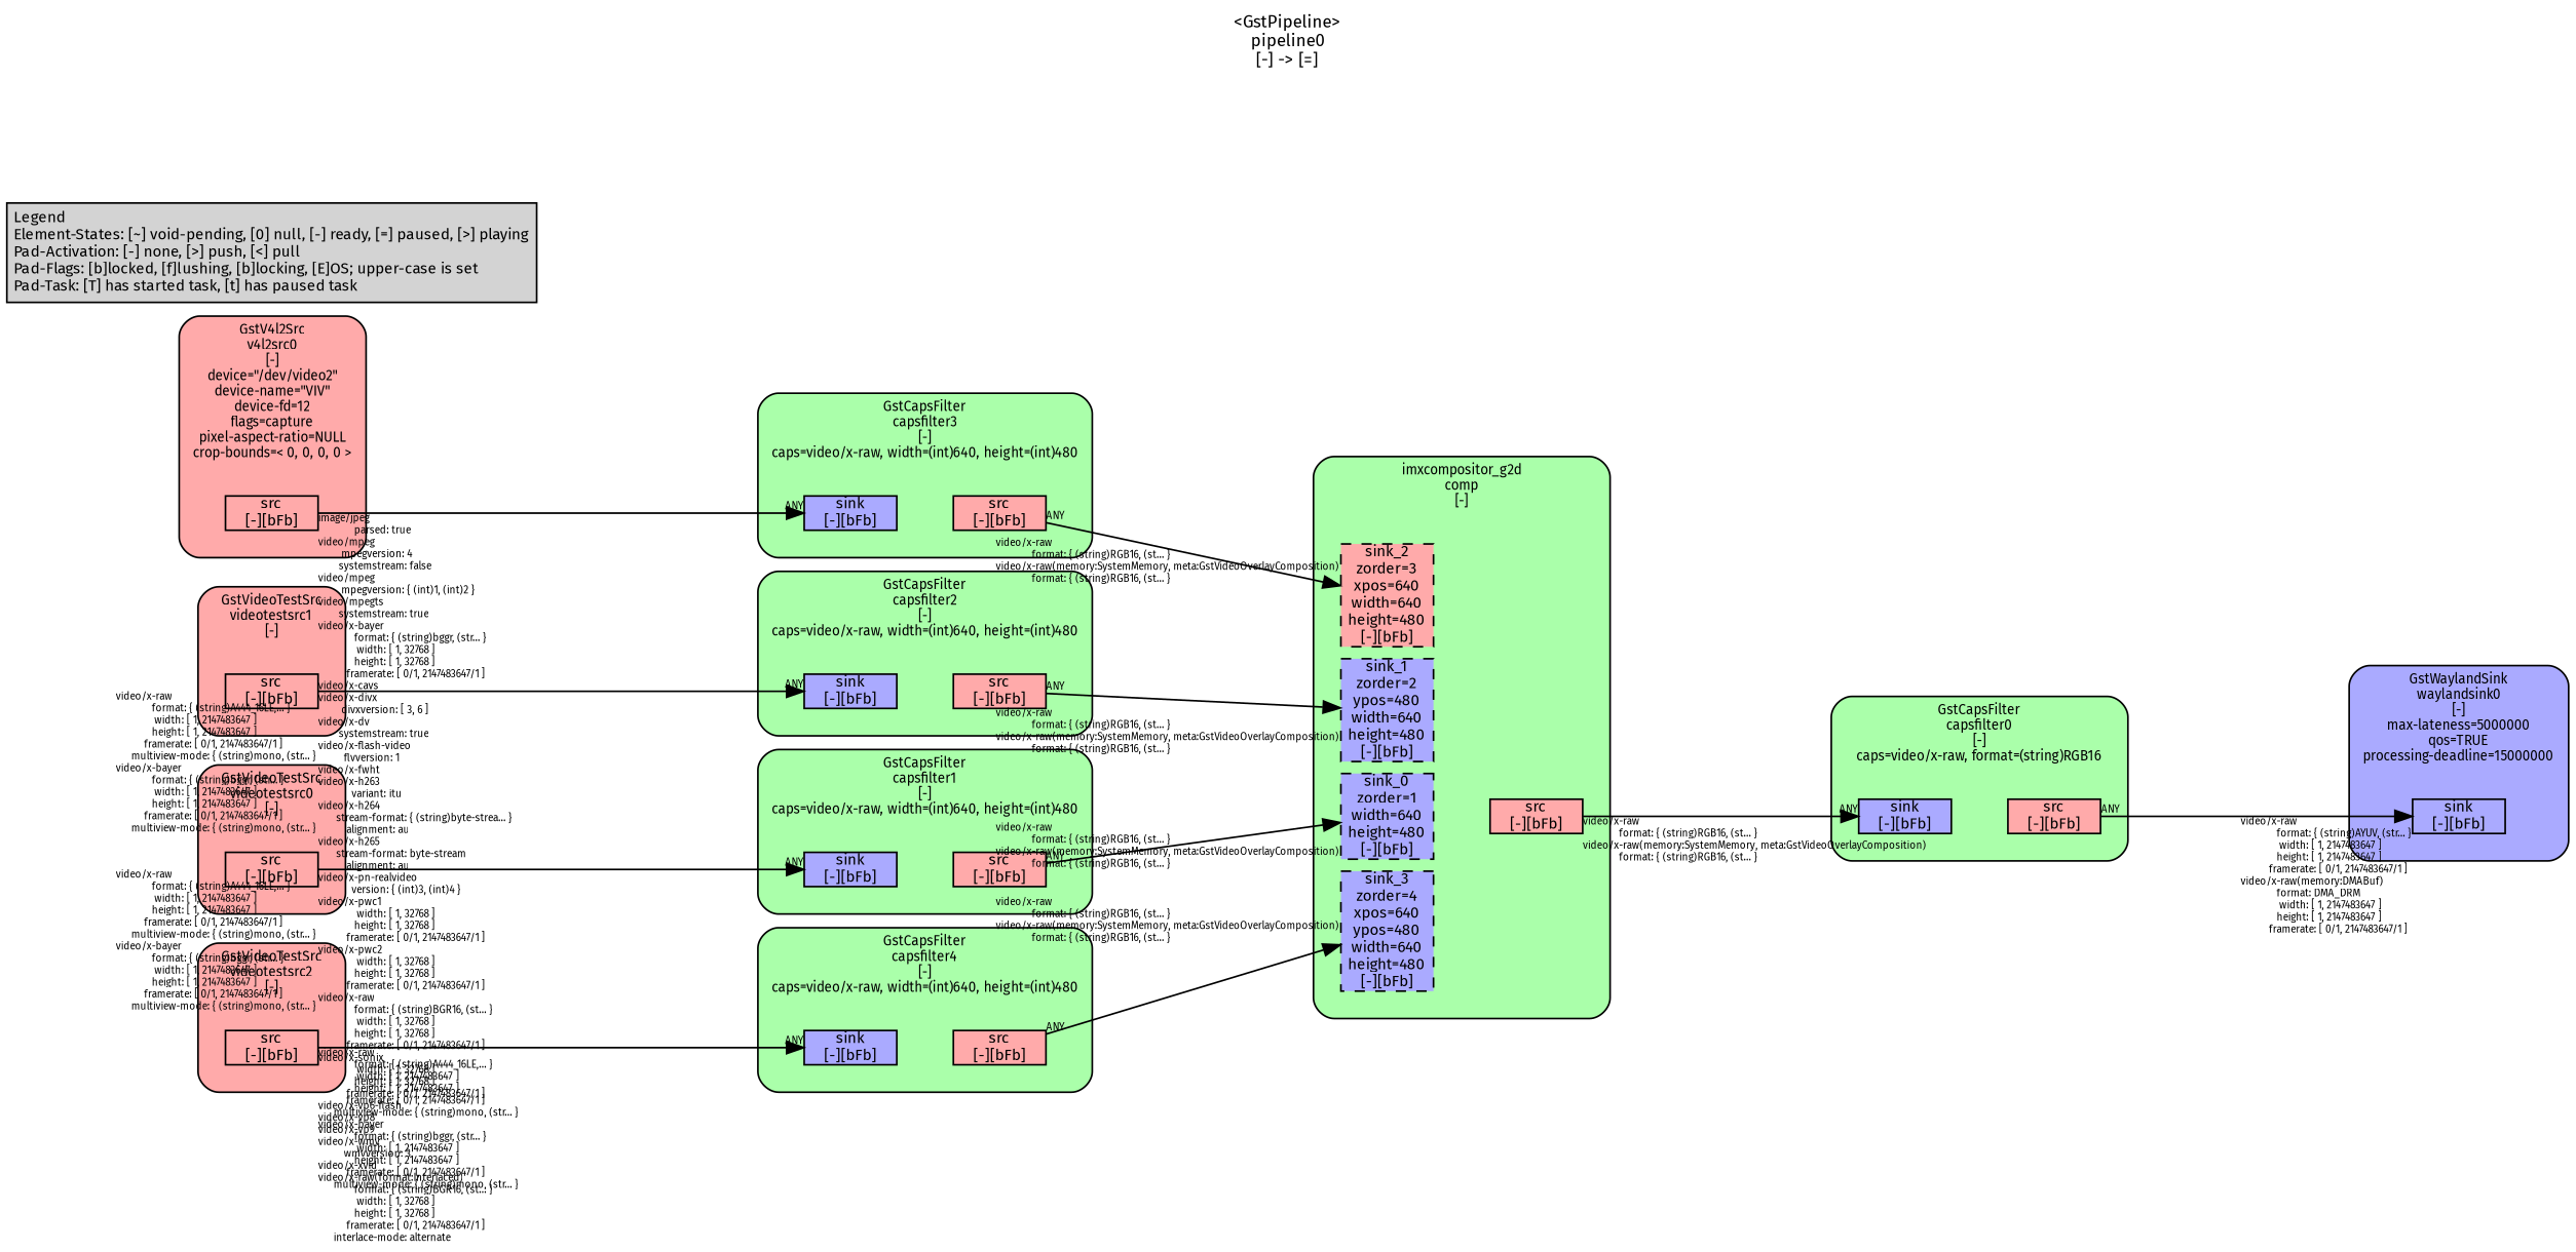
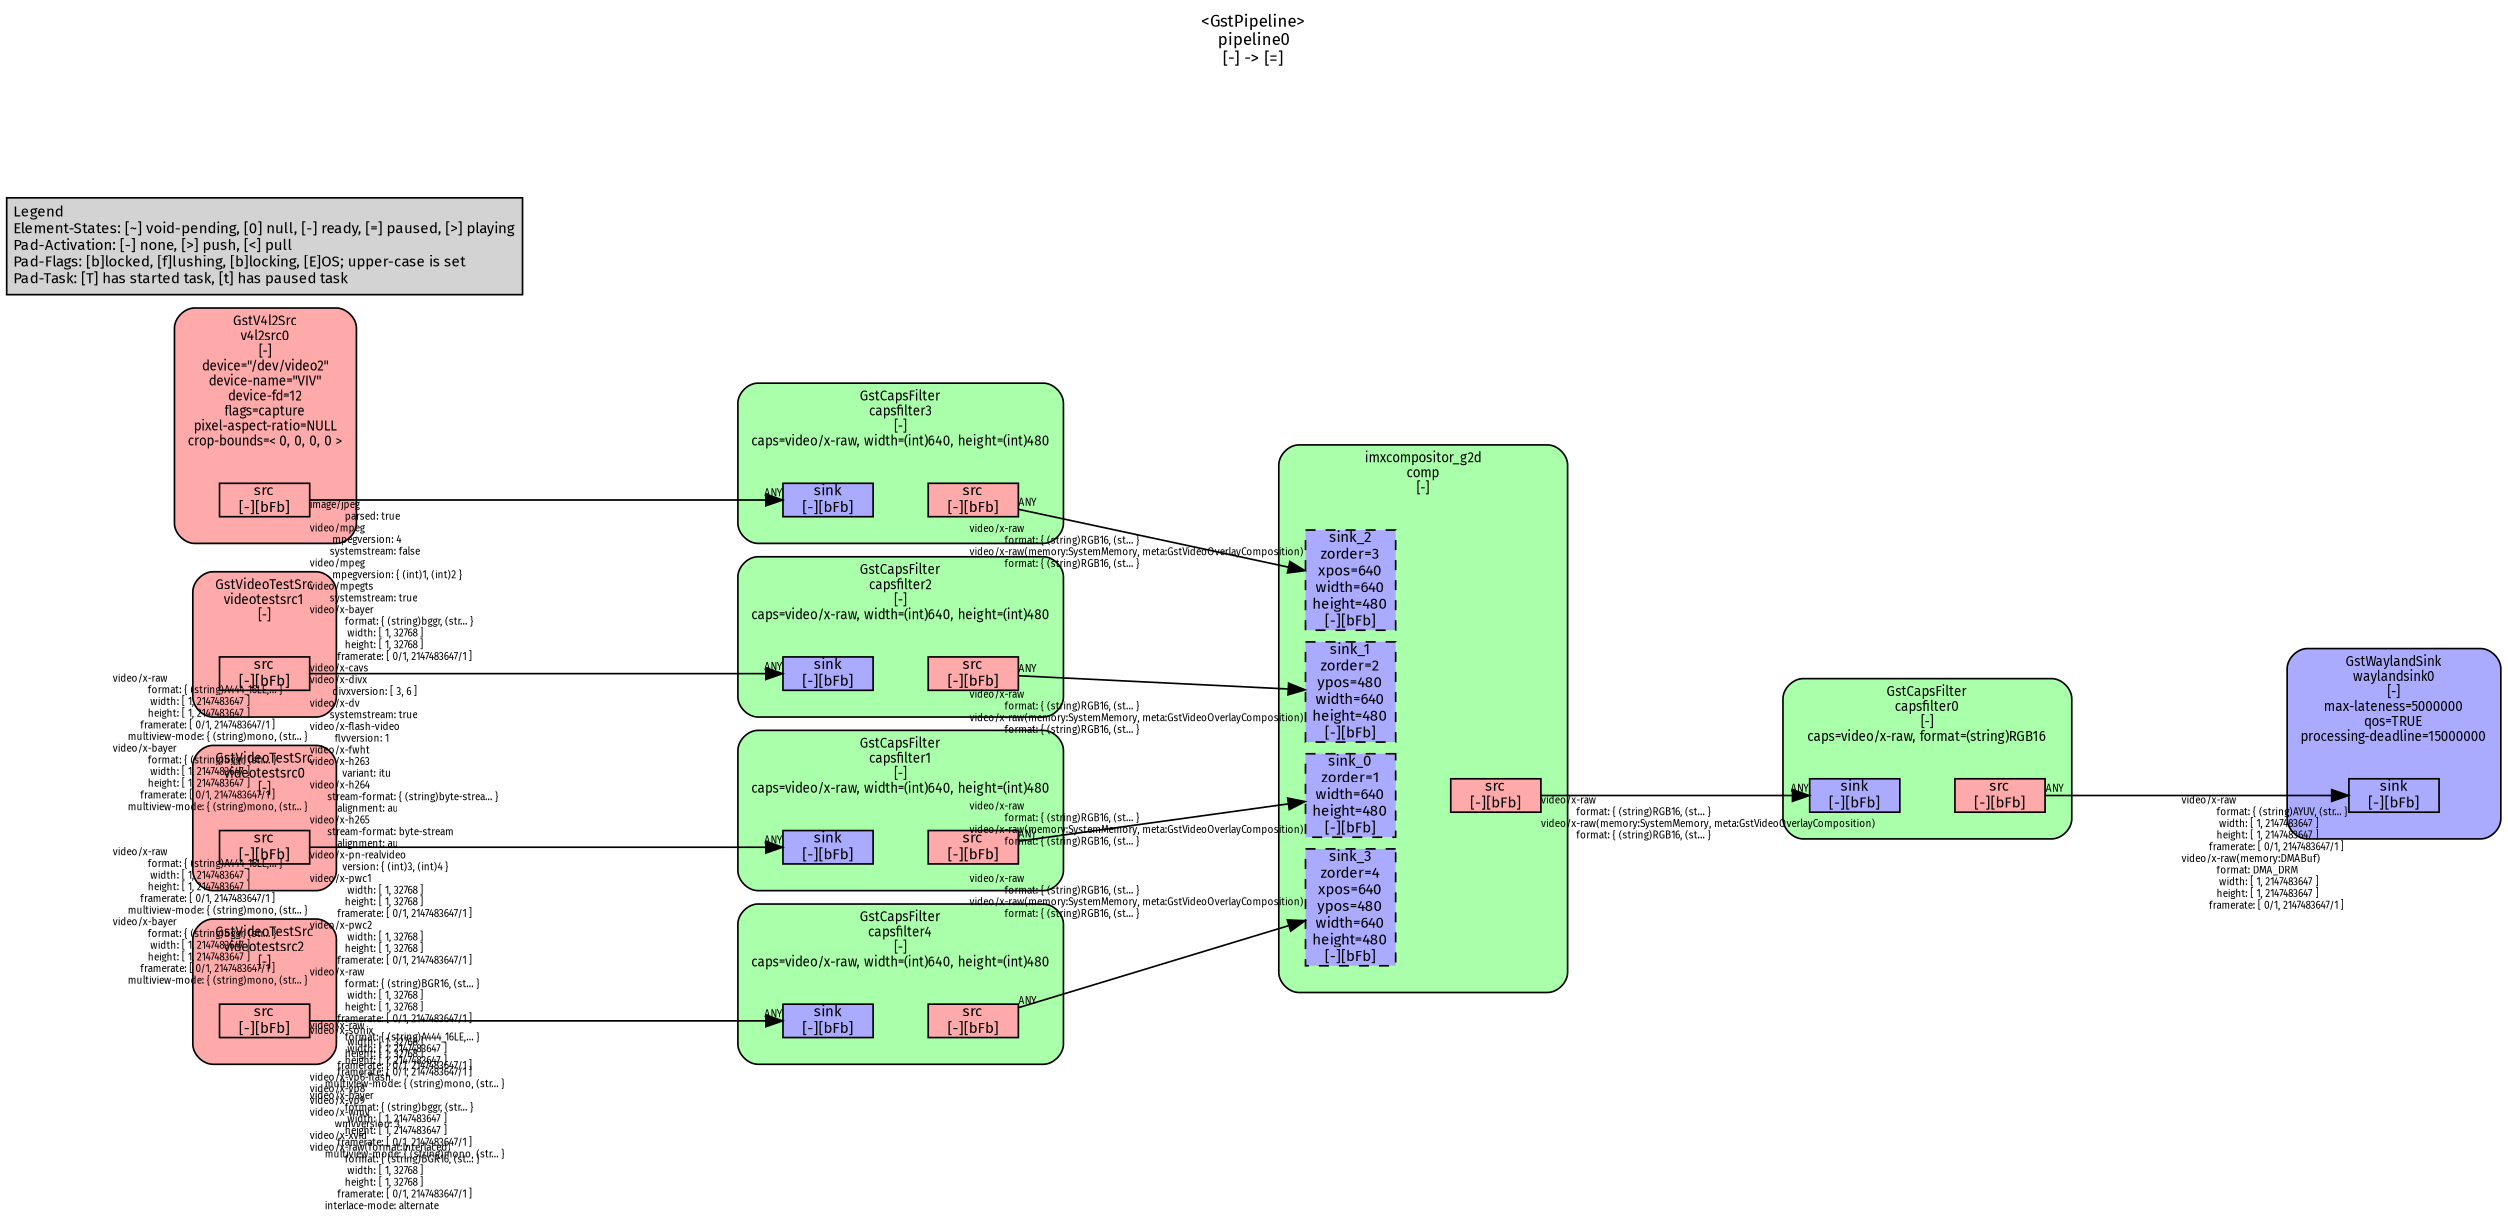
  digraph {
    fontname="Fira Sans"
    fontsize=10
    label="<GstPipeline>\npipeline0\n[-] -> [=]"
    labelloc=t
    nodesep=.1
    rankdir=LR
    ranksep=.2
    node [color=black fillcolor="#aaaaff" fontname="Fira Sans" fontsize=9 margin="0.0,0.0" shape=box style="filled,solid"]
    edge [fontname="Fira Sans" fontsize=9 labelfontsize=6 labelangle=0 labeldistance=10]
    n1 [height=0.2 label="sink\n[-][bFb]"]
    n2 [fillcolor="#ffaaaa" height=0.2 label="src\n[-][bFb]"]
    n3 [height=0.2 label="sink\n[-][bFb]"]
    n4 [fillcolor="#ffaaaa" height=0.2 label="src\n[-][bFb]"]
    n5 [height=0.2 label="sink\n[-][bFb]"]
    n6 [fillcolor="#ffaaaa" height=0.2 label="src\n[-][bFb]"]
    n7 [height=0.2 label="sink\n[-][bFb]"]
    n8 [fillcolor="#ffaaaa" height=0.2 label="src\n[-][bFb]"]
    n9 [height=0.2 label="sink\n[-][bFb]"]
    n10 [fillcolor="#ffaaaa" height=0.2 label="src\n[-][bFb]"]
    n11 [fillcolor="#ffaaaa" height=0.2 label="src\n[-][bFb]"]
    n12 [fillcolor="#ffaaaa" height=0.2 label="src\n[-][bFb]"]
    n13 [fillcolor="#ffaaaa" height=0.2 label="src\n[-][bFb]"]
    n14 [fillcolor="#ffaaaa" height=0.2 label="src\n[-][bFb]"]
    n15 [height=0.2 label="sink\n[-][bFb]"]
    n16 [height=0.2 label="sink_3\nzorder=4\nxpos=640\nypos=480\nwidth=640\nheight=480\n[-][bFb]" style="filled,dashed"]
-   n17 [fillcolor="#ffaaaa" height=0.2 label="sink_2\nzorder=3\nxpos=640\nwidth=640\nheight=480\n[-][bFb]" style="filled,dashed"]
+   n17 [height=0.2 label="sink_2\nzorder=3\nxpos=640\nwidth=640\nheight=480\n[-][bFb]" style="filled,dashed"]
    n18 [height=0.2 label="sink_1\nzorder=2\nypos=480\nwidth=640\nheight=480\n[-][bFb]" style="filled,dashed"]
    n19 [height=0.2 label="sink_0\nzorder=1\nwidth=640\nheight=480\n[-][bFb]" style="filled,dashed"]
    n20 [fillcolor="#ffaaaa" height=0.2 label="src\n[-][bFb]"]
    n21 [label="Legend\lElement-States: [~] void-pending, [0] null, [-] ready, [=] paused, [>] playing\lPad-Activation: [-] none, [>] push, [<] pull\lPad-Flags: [b]locked, [f]lushing, [b]locking, [E]OS; upper-case is set\lPad-Task: [T] has started task, [t] has paused task\l" margin="0.05,0.05" style=filled color="" fillcolor=""]
    subgraph cluster_1 {
      color=black
      fillcolor="#aaffaa"
      fontsize=8
      label="GstCapsFilter\ncapsfilter4\n[-]\ncaps=video/x-raw, width=(int)640, height=(int)480"
      style="filled,rounded"
      subgraph cluster_2 {
        color=black
        fillcolor="#aaffaa"
        fontsize=8
        label=""
        style=invis
        n1
      }
      subgraph cluster_3 {
        color=black
        fillcolor="#aaffaa"
        fontsize=8
        label=""
        style=invis
        n2
      }
    }
    subgraph cluster_4 {
      color=black
      fillcolor="#aaffaa"
      fontsize=8
      label="GstCapsFilter\ncapsfilter3\n[-]\ncaps=video/x-raw, width=(int)640, height=(int)480"
      style="filled,rounded"
      subgraph cluster_5 {
        color=black
        fillcolor="#aaffaa"
        fontsize=8
        label=""
        style=invis
        n3
      }
      subgraph cluster_6 {
        color=black
        fillcolor="#aaffaa"
        fontsize=8
        label=""
        style=invis
        n4
      }
    }
    subgraph cluster_7 {
      color=black
      fillcolor="#aaffaa"
      fontsize=8
      label="GstCapsFilter\ncapsfilter2\n[-]\ncaps=video/x-raw, width=(int)640, height=(int)480"
      style="filled,rounded"
      subgraph cluster_8 {
        color=black
        fillcolor="#aaffaa"
        fontsize=8
        label=""
        style=invis
        n5
      }
      subgraph cluster_9 {
        color=black
        fillcolor="#aaffaa"
        fontsize=8
        label=""
        style=invis
        n6
      }
    }
    subgraph cluster_10 {
      color=black
      fillcolor="#aaffaa"
      fontsize=8
      label="GstCapsFilter\ncapsfilter1\n[-]\ncaps=video/x-raw, width=(int)640, height=(int)480"
      style="filled,rounded"
      subgraph cluster_11 {
        color=black
        fillcolor="#aaffaa"
        fontsize=8
        label=""
        style=invis
        n7
      }
      subgraph cluster_12 {
        color=black
        fillcolor="#aaffaa"
        fontsize=8
        label=""
        style=invis
        n8
      }
    }
    subgraph cluster_13 {
      color=black
      fillcolor="#aaffaa"
      fontsize=8
      label="GstCapsFilter\ncapsfilter0\n[-]\ncaps=video/x-raw, format=(string)RGB16"
      style="filled,rounded"
      subgraph cluster_14 {
        color=black
        fillcolor="#aaffaa"
        fontsize=8
        label=""
        style=invis
        n9
      }
      subgraph cluster_15 {
        color=black
        fillcolor="#aaffaa"
        fontsize=8
        label=""
        style=invis
        n10
      }
    }
    subgraph cluster_16 {
      color=black
      fillcolor="#ffaaaa"
      fontsize=8
      label="GstVideoTestSrc\nvideotestsrc2\n[-]"
      style="filled,rounded"
      subgraph cluster_17 {
        color=black
        fillcolor="#ffaaaa"
        fontsize=8
        label=""
        style=invis
        n11
      }
    }
    subgraph cluster_18 {
      color=black
      fillcolor="#ffaaaa"
      fontsize=8
      label="GstV4l2Src\nv4l2src0\n[-]\ndevice=\"/dev/video2\"\ndevice-name=\"VIV\"\ndevice-fd=12\nflags=capture\npixel-aspect-ratio=NULL\ncrop-bounds=< 0, 0, 0, 0 >"
      style="filled,rounded"
      subgraph cluster_19 {
        color=black
        fillcolor="#ffaaaa"
        fontsize=8
        label=""
        style=invis
        n12
      }
    }
    subgraph cluster_20 {
      color=black
      fillcolor="#ffaaaa"
      fontsize=8
      label="GstVideoTestSrc\nvideotestsrc1\n[-]"
      style="filled,rounded"
      subgraph cluster_21 {
        color=black
        fillcolor="#ffaaaa"
        fontsize=8
        label=""
        style=invis
        n13
      }
    }
    subgraph cluster_22 {
      color=black
      fillcolor="#ffaaaa"
      fontsize=8
      label="GstVideoTestSrc\nvideotestsrc0\n[-]"
      style="filled,rounded"
      subgraph cluster_23 {
        color=black
        fillcolor="#ffaaaa"
        fontsize=8
        label=""
        style=invis
        n14
      }
    }
    subgraph cluster_24 {
      color=black
      fillcolor="#aaaaff"
      fontsize=8
      label="GstWaylandSink\nwaylandsink0\n[-]\nmax-lateness=5000000\nqos=TRUE\nprocessing-deadline=15000000"
      style="filled,rounded"
      subgraph cluster_25 {
        color=black
        fillcolor="#aaaaff"
        fontsize=8
        label=""
        style=invis
        n15
      }
    }
    subgraph cluster_26 {
      color=black
      fillcolor="#aaffaa"
      fontsize=8
      label="imxcompositor_g2d\ncomp\n[-]"
      style="filled,rounded"
      subgraph cluster_27 {
        color=black
        fillcolor="#aaffaa"
        fontsize=8
        label=""
        style=invis
        n16
        n17
        n18
        n19
      }
      subgraph cluster_28 {
        color=black
        fillcolor="#aaffaa"
        fontsize=8
        label=""
        style=invis
        n20
      }
    }
    n1 -> n2 [style=invis labelangle="" labeldistance=""]
    n2 -> n16 [headlabel="video/x-raw\l              format: { (string)RGB16, (st... }\lvideo/x-raw(memory:SystemMemory, meta:GstVideoOverlayComposition)\l              format: { (string)RGB16, (st... }\l" label="                                                  " taillabel=ANY]
    n3 -> n4 [style=invis labelangle="" labeldistance=""]
    n4 -> n17 [headlabel="video/x-raw\l              format: { (string)RGB16, (st... }\lvideo/x-raw(memory:SystemMemory, meta:GstVideoOverlayComposition)\l              format: { (string)RGB16, (st... }\l" label="                                                  " taillabel=ANY]
    n5 -> n6 [style=invis labelangle="" labeldistance=""]
    n6 -> n18 [headlabel="video/x-raw\l              format: { (string)RGB16, (st... }\lvideo/x-raw(memory:SystemMemory, meta:GstVideoOverlayComposition)\l              format: { (string)RGB16, (st... }\l" label="                                                  " taillabel=ANY]
    n7 -> n8 [style=invis labelangle="" labeldistance=""]
    n8 -> n19 [headlabel="video/x-raw\l              format: { (string)RGB16, (st... }\lvideo/x-raw(memory:SystemMemory, meta:GstVideoOverlayComposition)\l              format: { (string)RGB16, (st... }\l" label="                                                  " taillabel=ANY]
    n9 -> n10 [style=invis labelangle="" labeldistance=""]
    n10 -> n15 [headlabel="video/x-raw\l              format: { (string)AYUV, (str... }\l               width: [ 1, 2147483647 ]\l              height: [ 1, 2147483647 ]\l           framerate: [ 0/1, 2147483647/1 ]\lvideo/x-raw(memory:DMABuf)\l              format: DMA_DRM\l               width: [ 1, 2147483647 ]\l              height: [ 1, 2147483647 ]\l           framerate: [ 0/1, 2147483647/1 ]\l" label="                                                  " taillabel=ANY]
    n11 -> n1 [headlabel=ANY label="                                                  " taillabel="video/x-raw\l              format: { (string)A444_16LE,... }\l               width: [ 1, 2147483647 ]\l              height: [ 1, 2147483647 ]\l           framerate: [ 0/1, 2147483647/1 ]\l      multiview-mode: { (string)mono, (str... }\lvideo/x-bayer\l              format: { (string)bggr, (str... }\l               width: [ 1, 2147483647 ]\l              height: [ 1, 2147483647 ]\l           framerate: [ 0/1, 2147483647/1 ]\l      multiview-mode: { (string)mono, (str... }\l"]
    n12 -> n3 [headlabel=ANY label="                                                  " taillabel="image/jpeg\l              parsed: true\lvideo/mpeg\l         mpegversion: 4\l        systemstream: false\lvideo/mpeg\l         mpegversion: { (int)1, (int)2 }\lvideo/mpegts\l        systemstream: true\lvideo/x-bayer\l              format: { (string)bggr, (str... }\l               width: [ 1, 32768 ]\l              height: [ 1, 32768 ]\l           framerate: [ 0/1, 2147483647/1 ]\lvideo/x-cavs\lvideo/x-divx\l         divxversion: [ 3, 6 ]\lvideo/x-dv\l        systemstream: true\lvideo/x-flash-video\l          flvversion: 1\lvideo/x-fwht\lvideo/x-h263\l             variant: itu\lvideo/x-h264\l       stream-format: { (string)byte-strea... }\l           alignment: au\lvideo/x-h265\l       stream-format: byte-stream\l           alignment: au\lvideo/x-pn-realvideo\l             version: { (int)3, (int)4 }\lvideo/x-pwc1\l               width: [ 1, 32768 ]\l              height: [ 1, 32768 ]\l           framerate: [ 0/1, 2147483647/1 ]\lvideo/x-pwc2\l               width: [ 1, 32768 ]\l              height: [ 1, 32768 ]\l           framerate: [ 0/1, 2147483647/1 ]\lvideo/x-raw\l              format: { (string)BGR16, (st... }\l               width: [ 1, 32768 ]\l              height: [ 1, 32768 ]\l           framerate: [ 0/1, 2147483647/1 ]\lvideo/x-sonix\l               width: [ 1, 32768 ]\l              height: [ 1, 32768 ]\l           framerate: [ 0/1, 2147483647/1 ]\lvideo/x-vp6-flash\lvideo/x-vp8\lvideo/x-vp9\lvideo/x-wmv\l          wmvversion: 3\lvideo/x-xvid\lvideo/x-raw(format:Interlaced)\l              format: { (string)BGR16, (st... }\l               width: [ 1, 32768 ]\l              height: [ 1, 32768 ]\l           framerate: [ 0/1, 2147483647/1 ]\l      interlace-mode: alternate\l"]
    n13 -> n5 [headlabel=ANY label="                                                  " taillabel="video/x-raw\l              format: { (string)A444_16LE,... }\l               width: [ 1, 2147483647 ]\l              height: [ 1, 2147483647 ]\l           framerate: [ 0/1, 2147483647/1 ]\l      multiview-mode: { (string)mono, (str... }\lvideo/x-bayer\l              format: { (string)bggr, (str... }\l               width: [ 1, 2147483647 ]\l              height: [ 1, 2147483647 ]\l           framerate: [ 0/1, 2147483647/1 ]\l      multiview-mode: { (string)mono, (str... }\l"]
    n14 -> n7 [headlabel=ANY label="                                                  " taillabel="video/x-raw\l              format: { (string)A444_16LE,... }\l               width: [ 1, 2147483647 ]\l              height: [ 1, 2147483647 ]\l           framerate: [ 0/1, 2147483647/1 ]\l      multiview-mode: { (string)mono, (str... }\lvideo/x-bayer\l              format: { (string)bggr, (str... }\l               width: [ 1, 2147483647 ]\l              height: [ 1, 2147483647 ]\l           framerate: [ 0/1, 2147483647/1 ]\l      multiview-mode: { (string)mono, (str... }\l"]
    n19 -> n20 [style=invis labelangle="" labeldistance=""]
    n20 -> n9 [headlabel=ANY label="                                                  " taillabel="video/x-raw\l              format: { (string)RGB16, (st... }\lvideo/x-raw(memory:SystemMemory, meta:GstVideoOverlayComposition)\l              format: { (string)RGB16, (st... }\l"]
  }
